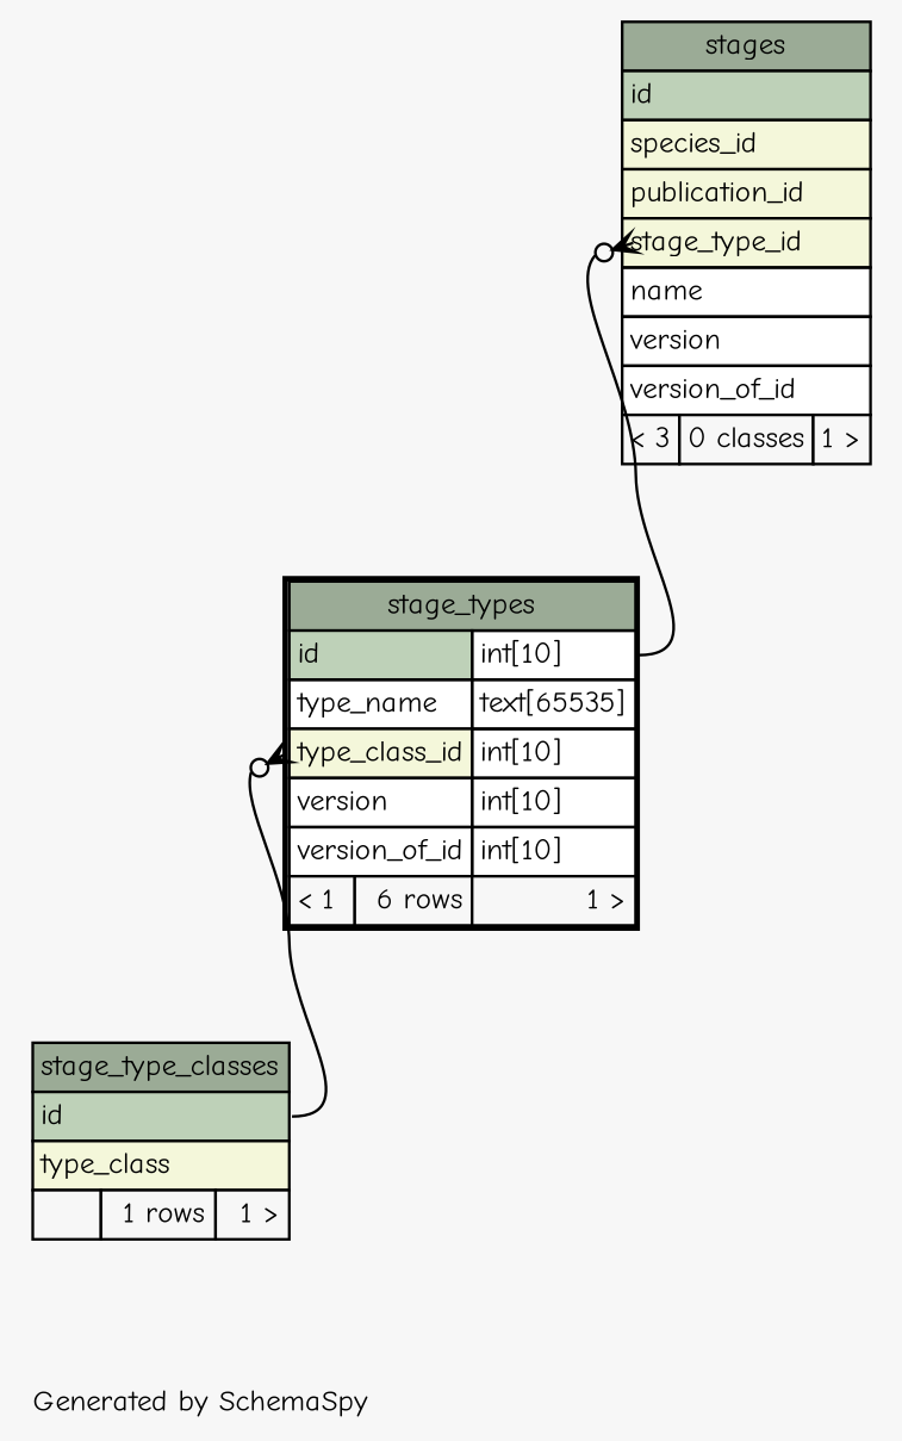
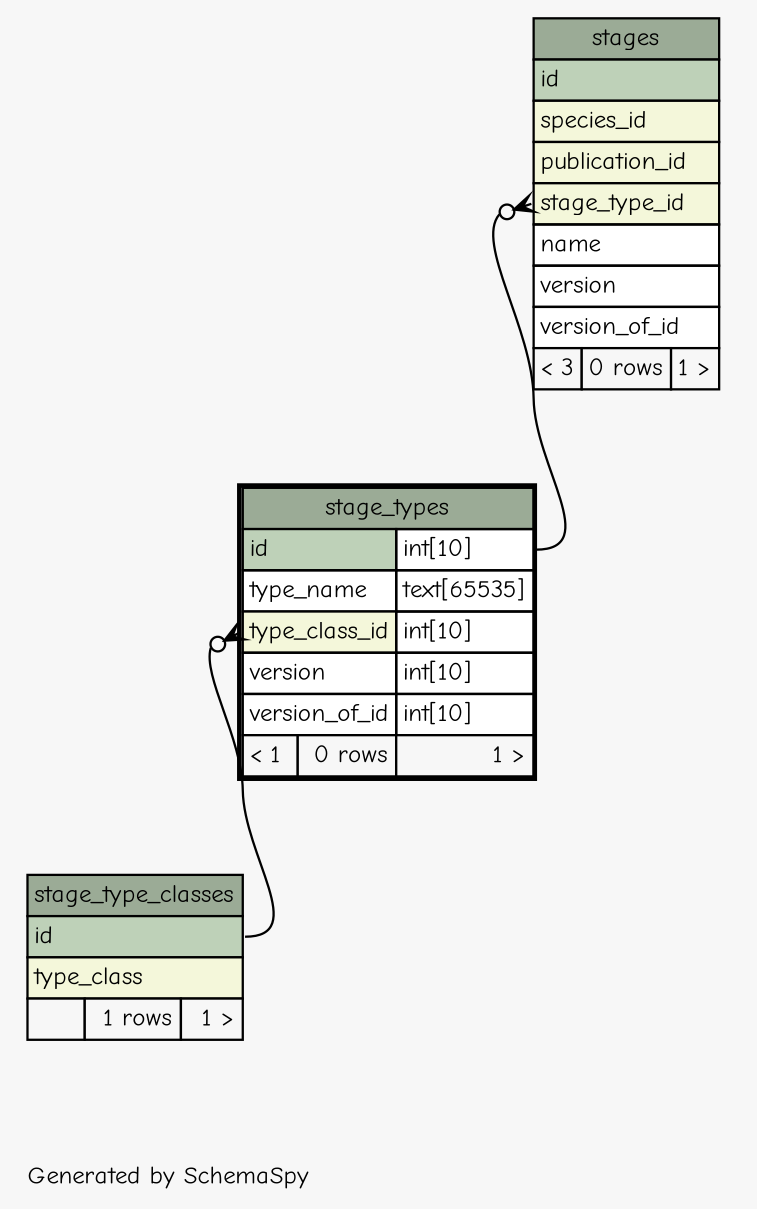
  digraph {
    bgcolor="#f7f7f7"
    fontname="Comic Neue"
    fontsize=11
    label="\nGenerated by SchemaSpy"
    labeljust=l
    nodesep=0.18
    rankdir=TB
    ranksep=0.46
    node [fontname="Comic Neue" fontsize=11 shape=plaintext]
    edge [arrowhead=none arrowsize=0.8 arrowtail=crowodot dir=back fontname="Comic Neue"]
-   n1 [label=<     <TABLE BORDER="2" CELLBORDER="1" CELLSPACING="0" BGCOLOR="#ffffff">       <TR><TD COLSPAN="3" BGCOLOR="#9bab96" ALIGN="CENTER">stage_types</TD></TR>       <TR><TD PORT="id" COLSPAN="2" BGCOLOR="#bed1b8" ALIGN="LEFT">id</TD><TD PORT="id.type" ALIGN="LEFT">int[10]</TD></TR>       <TR><TD PORT="type_name" COLSPAN="2" ALIGN="LEFT">type_name</TD><TD PORT="type_name.type" ALIGN="LEFT">text[65535]</TD></TR>       <TR><TD PORT="type_class_id" COLSPAN="2" BGCOLOR="#f4f7da" ALIGN="LEFT">type_class_id</TD><TD PORT="type_class_id.type" ALIGN="LEFT">int[10]</TD></TR>       <TR><TD PORT="version" COLSPAN="2" ALIGN="LEFT">version</TD><TD PORT="version.type" ALIGN="LEFT">int[10]</TD></TR>       <TR><TD PORT="version_of_id" COLSPAN="2" ALIGN="LEFT">version_of_id</TD><TD PORT="version_of_id.type" ALIGN="LEFT">int[10]</TD></TR>       <TR><TD ALIGN="LEFT" BGCOLOR="#f7f7f7">&lt; 1</TD><TD ALIGN="RIGHT" BGCOLOR="#f7f7f7">6 rows</TD><TD ALIGN="RIGHT" BGCOLOR="#f7f7f7">1 &gt;</TD></TR>     </TABLE>>]
+   n1 [label=<     <TABLE BORDER="2" CELLBORDER="1" CELLSPACING="0" BGCOLOR="#ffffff">       <TR><TD COLSPAN="3" BGCOLOR="#9bab96" ALIGN="CENTER">stage_types</TD></TR>       <TR><TD PORT="id" COLSPAN="2" BGCOLOR="#bed1b8" ALIGN="LEFT">id</TD><TD PORT="id.type" ALIGN="LEFT">int[10]</TD></TR>       <TR><TD PORT="type_name" COLSPAN="2" ALIGN="LEFT">type_name</TD><TD PORT="type_name.type" ALIGN="LEFT">text[65535]</TD></TR>       <TR><TD PORT="type_class_id" COLSPAN="2" BGCOLOR="#f4f7da" ALIGN="LEFT">type_class_id</TD><TD PORT="type_class_id.type" ALIGN="LEFT">int[10]</TD></TR>       <TR><TD PORT="version" COLSPAN="2" ALIGN="LEFT">version</TD><TD PORT="version.type" ALIGN="LEFT">int[10]</TD></TR>       <TR><TD PORT="version_of_id" COLSPAN="2" ALIGN="LEFT">version_of_id</TD><TD PORT="version_of_id.type" ALIGN="LEFT">int[10]</TD></TR>       <TR><TD ALIGN="LEFT" BGCOLOR="#f7f7f7">&lt; 1</TD><TD ALIGN="RIGHT" BGCOLOR="#f7f7f7">0 rows</TD><TD ALIGN="RIGHT" BGCOLOR="#f7f7f7">1 &gt;</TD></TR>     </TABLE>>]
    n2 [label=<     <TABLE BORDER="0" CELLBORDER="1" CELLSPACING="0" BGCOLOR="#ffffff">       <TR><TD COLSPAN="3" BGCOLOR="#9bab96" ALIGN="CENTER">stage_type_classes</TD></TR>       <TR><TD PORT="id" COLSPAN="3" BGCOLOR="#bed1b8" ALIGN="LEFT">id</TD></TR>       <TR><TD PORT="type_class" COLSPAN="3" BGCOLOR="#f4f7da" ALIGN="LEFT">type_class</TD></TR>       <TR><TD ALIGN="LEFT" BGCOLOR="#f7f7f7">  </TD><TD ALIGN="RIGHT" BGCOLOR="#f7f7f7">1 rows</TD><TD ALIGN="RIGHT" BGCOLOR="#f7f7f7">1 &gt;</TD></TR>     </TABLE>>]
-   n3 [label=<     <TABLE BORDER="0" CELLBORDER="1" CELLSPACING="0" BGCOLOR="#ffffff">       <TR><TD COLSPAN="3" BGCOLOR="#9bab96" ALIGN="CENTER">stages</TD></TR>       <TR><TD PORT="id" COLSPAN="3" BGCOLOR="#bed1b8" ALIGN="LEFT">id</TD></TR>       <TR><TD PORT="species_id" COLSPAN="3" BGCOLOR="#f4f7da" ALIGN="LEFT">species_id</TD></TR>       <TR><TD PORT="publication_id" COLSPAN="3" BGCOLOR="#f4f7da" ALIGN="LEFT">publication_id</TD></TR>       <TR><TD PORT="stage_type_id" COLSPAN="3" BGCOLOR="#f4f7da" ALIGN="LEFT">stage_type_id</TD></TR>       <TR><TD PORT="name" COLSPAN="3" ALIGN="LEFT">name</TD></TR>       <TR><TD PORT="version" COLSPAN="3" ALIGN="LEFT">version</TD></TR>       <TR><TD PORT="version_of_id" COLSPAN="3" ALIGN="LEFT">version_of_id</TD></TR>       <TR><TD ALIGN="LEFT" BGCOLOR="#f7f7f7">&lt; 3</TD><TD ALIGN="RIGHT" BGCOLOR="#f7f7f7">0 classes</TD><TD ALIGN="RIGHT" BGCOLOR="#f7f7f7">1 &gt;</TD></TR>     </TABLE>>]
+   n3 [label=<     <TABLE BORDER="0" CELLBORDER="1" CELLSPACING="0" BGCOLOR="#ffffff">       <TR><TD COLSPAN="3" BGCOLOR="#9bab96" ALIGN="CENTER">stages</TD></TR>       <TR><TD PORT="id" COLSPAN="3" BGCOLOR="#bed1b8" ALIGN="LEFT">id</TD></TR>       <TR><TD PORT="species_id" COLSPAN="3" BGCOLOR="#f4f7da" ALIGN="LEFT">species_id</TD></TR>       <TR><TD PORT="publication_id" COLSPAN="3" BGCOLOR="#f4f7da" ALIGN="LEFT">publication_id</TD></TR>       <TR><TD PORT="stage_type_id" COLSPAN="3" BGCOLOR="#f4f7da" ALIGN="LEFT">stage_type_id</TD></TR>       <TR><TD PORT="name" COLSPAN="3" ALIGN="LEFT">name</TD></TR>       <TR><TD PORT="version" COLSPAN="3" ALIGN="LEFT">version</TD></TR>       <TR><TD PORT="version_of_id" COLSPAN="3" ALIGN="LEFT">version_of_id</TD></TR>       <TR><TD ALIGN="LEFT" BGCOLOR="#f7f7f7">&lt; 3</TD><TD ALIGN="RIGHT" BGCOLOR="#f7f7f7">0 rows</TD><TD ALIGN="RIGHT" BGCOLOR="#f7f7f7">1 &gt;</TD></TR>     </TABLE>>]
    n1 -> n2 [headport="id:e" tailport="type_class_id:w"]
    n3 -> n1 [headport="id.type:e" tailport="stage_type_id:w"]
  }
